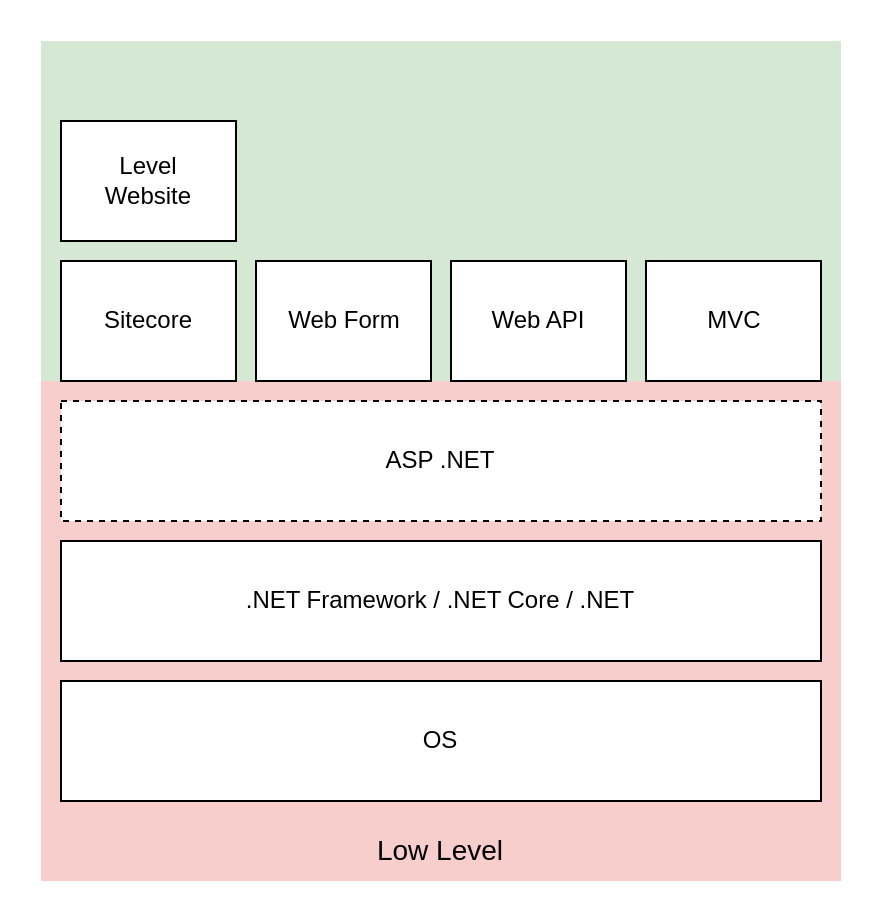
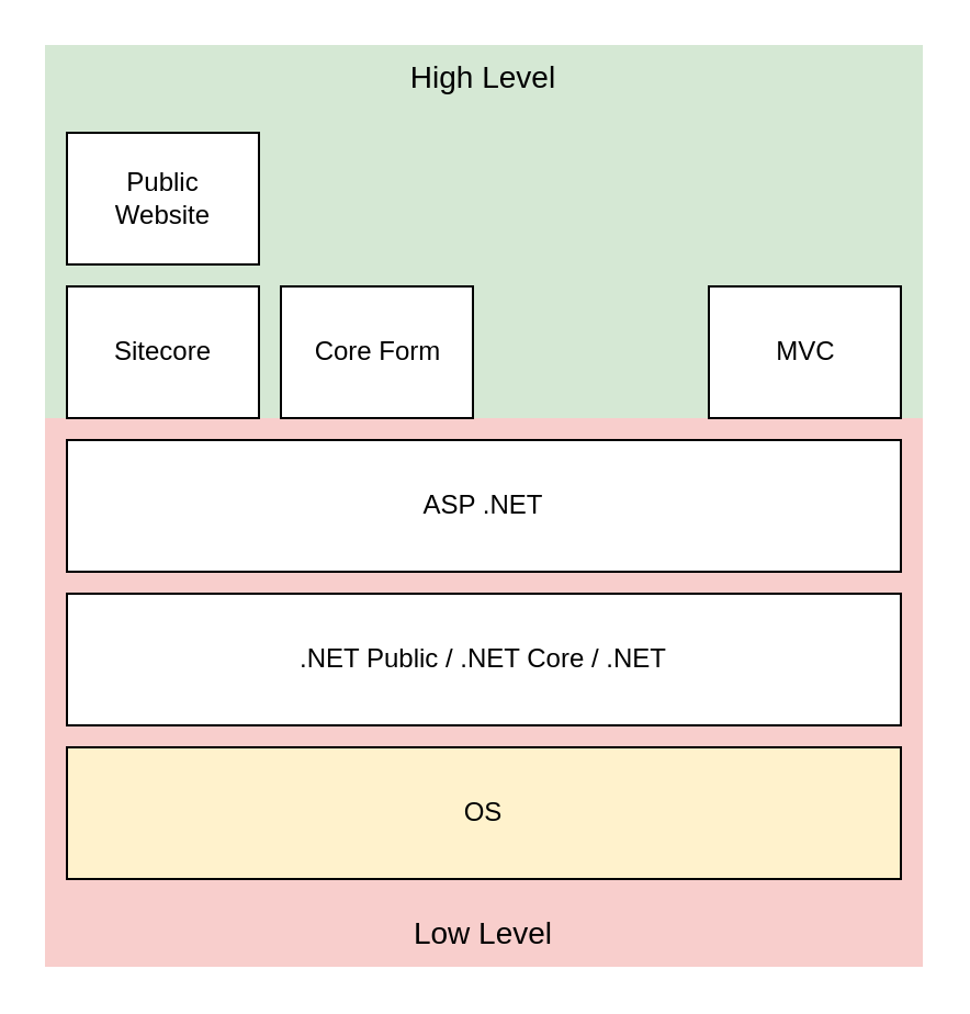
  <mxCell id="0" />
  <mxCell id="1" parent="0" />
  <mxCell id="2" value="" style="rounded=0;whiteSpace=wrap;html=1;strokeColor=none;fillColor=#d5e8d4;" parent="1" vertex="1"><mxGeometry x="20" y="20" width="400" height="170" as="geometry" /></mxCell>
  <mxCell id="3" value="" style="rounded=0;whiteSpace=wrap;html=1;strokeColor=none;fillColor=#f8cecc;" parent="1" vertex="1"><mxGeometry x="20" y="190" width="400" height="250" as="geometry" /></mxCell>
  <mxCell id="4" value="&lt;font style=&quot;font-size: 14px;&quot;&gt;Low Level&lt;/font&gt;" style="text;html=1;strokeColor=none;fillColor=none;align=center;verticalAlign=middle;whiteSpace=wrap;rounded=0;" parent="1" vertex="1"><mxGeometry x="180" y="410" width="80" height="30" as="geometry" /></mxCell>
- <mxCell id="5" value="OS" style="rounded=0;whiteSpace=wrap;html=1;" vertex="1" parent="1"><mxGeometry x="30" y="340" width="380" height="60" as="geometry" /></mxCell>
- <mxCell id="6" value=".NET Framework / .NET Core / .NET" style="rounded=0;whiteSpace=wrap;html=1;" parent="1" vertex="1"><mxGeometry x="30" y="270" width="380" height="60" as="geometry" /></mxCell>
- <mxCell id="7" value="ASP .NET" style="rounded=0;whiteSpace=wrap;html=1;dashed=1;" vertex="1" parent="1"><mxGeometry x="30" y="200" width="380" height="60" as="geometry" /></mxCell>
+ <mxCell id="5" value="OS" style="rounded=0;whiteSpace=wrap;html=1;fillColor=#fff2cc;" vertex="1" parent="1"><mxGeometry x="30" y="340" width="380" height="60" as="geometry" /></mxCell>
+ <mxCell id="6" value=".NET Public / .NET Core / .NET" style="rounded=0;whiteSpace=wrap;html=1;" parent="1" vertex="1"><mxGeometry x="30" y="270" width="380" height="60" as="geometry" /></mxCell>
+ <mxCell id="7" value="ASP .NET" style="rounded=0;whiteSpace=wrap;html=1;" vertex="1" parent="1"><mxGeometry x="30" y="200" width="380" height="60" as="geometry" /></mxCell>
+ <mxCell id="8" value="&lt;font style=&quot;font-size: 14px;&quot;&gt;High Level&lt;/font&gt;" style="text;html=1;strokeColor=none;fillColor=none;align=center;verticalAlign=middle;whiteSpace=wrap;rounded=0;" parent="1" vertex="1"><mxGeometry x="180" y="20" width="80" height="30" as="geometry" /></mxCell>
  <mxCell id="9" value="" style="group" vertex="1" connectable="0" parent="1"><mxGeometry x="30" y="130" width="380" height="60" as="geometry" /></mxCell>
  <mxCell id="10" value="Sitecore" style="rounded=0;whiteSpace=wrap;html=1;movable=1;resizable=1;rotatable=1;deletable=1;editable=1;connectable=1;" vertex="1" parent="9"><mxGeometry width="87.5" height="60" as="geometry" /></mxCell>
- <mxCell id="11" value="Web Form" style="rounded=0;whiteSpace=wrap;html=1;movable=1;resizable=1;rotatable=1;deletable=1;editable=1;connectable=1;" vertex="1" parent="9"><mxGeometry x="97.5" width="87.5" height="60" as="geometry" /></mxCell>
+ <mxCell id="11" value="Core Form" style="rounded=0;whiteSpace=wrap;html=1;movable=1;resizable=1;rotatable=1;deletable=1;editable=1;connectable=1;" vertex="1" parent="9"><mxGeometry x="97.5" width="87.5" height="60" as="geometry" /></mxCell>
  <mxCell id="12" value="MVC" style="rounded=0;whiteSpace=wrap;html=1;movable=1;resizable=1;rotatable=1;deletable=1;editable=1;connectable=1;" vertex="1" parent="9"><mxGeometry x="292.5" width="87.5" height="60" as="geometry" /></mxCell>
- <mxCell id="13" value="Web API" style="rounded=0;whiteSpace=wrap;html=1;movable=1;resizable=1;rotatable=1;deletable=1;editable=1;connectable=1;" vertex="1" parent="9"><mxGeometry x="195" width="87.5" height="60" as="geometry" /></mxCell>
  <mxCell id="14" value="" style="group" vertex="1" connectable="0" parent="1"><mxGeometry x="30" y="60" width="380" height="60" as="geometry" /></mxCell>
- <mxCell id="15" value="Level&lt;br&gt;Website" style="rounded=0;whiteSpace=wrap;html=1;movable=1;resizable=1;rotatable=1;deletable=1;editable=1;connectable=1;" vertex="1" parent="14"><mxGeometry width="87.5" height="60" as="geometry" /></mxCell>
+ <mxCell id="15" value="Public&lt;br&gt;Website" style="rounded=0;whiteSpace=wrap;html=1;movable=1;resizable=1;rotatable=1;deletable=1;editable=1;connectable=1;" vertex="1" parent="14"><mxGeometry width="87.5" height="60" as="geometry" /></mxCell>
